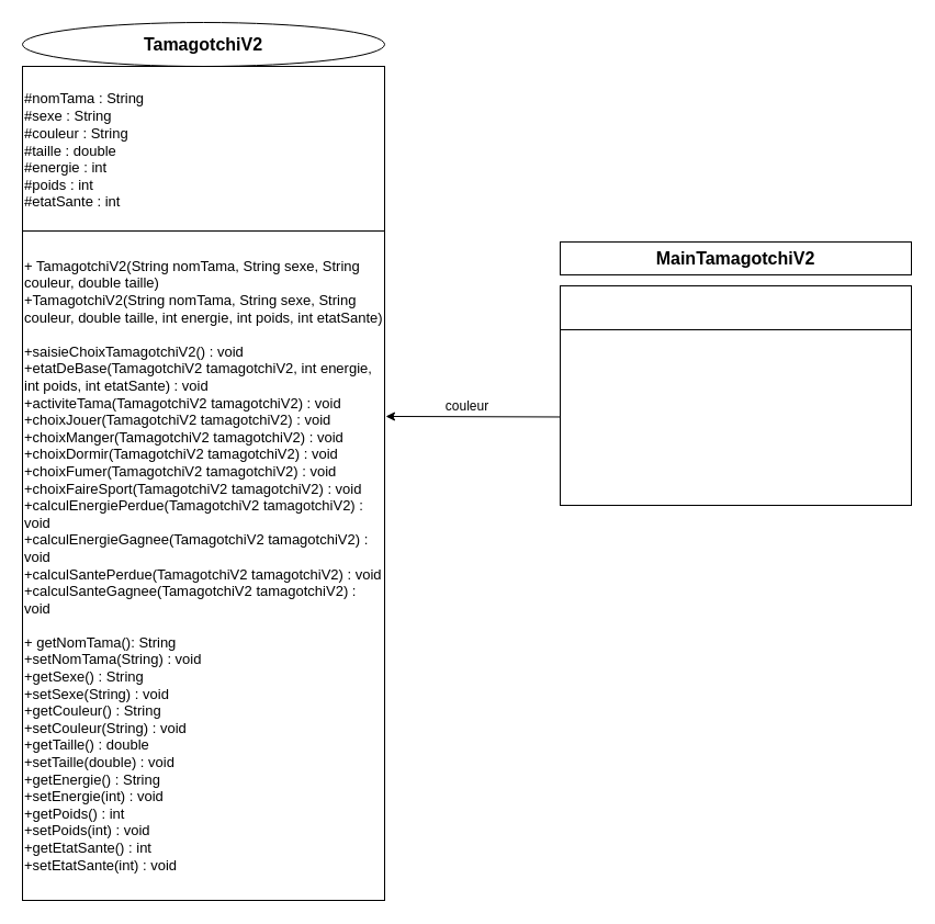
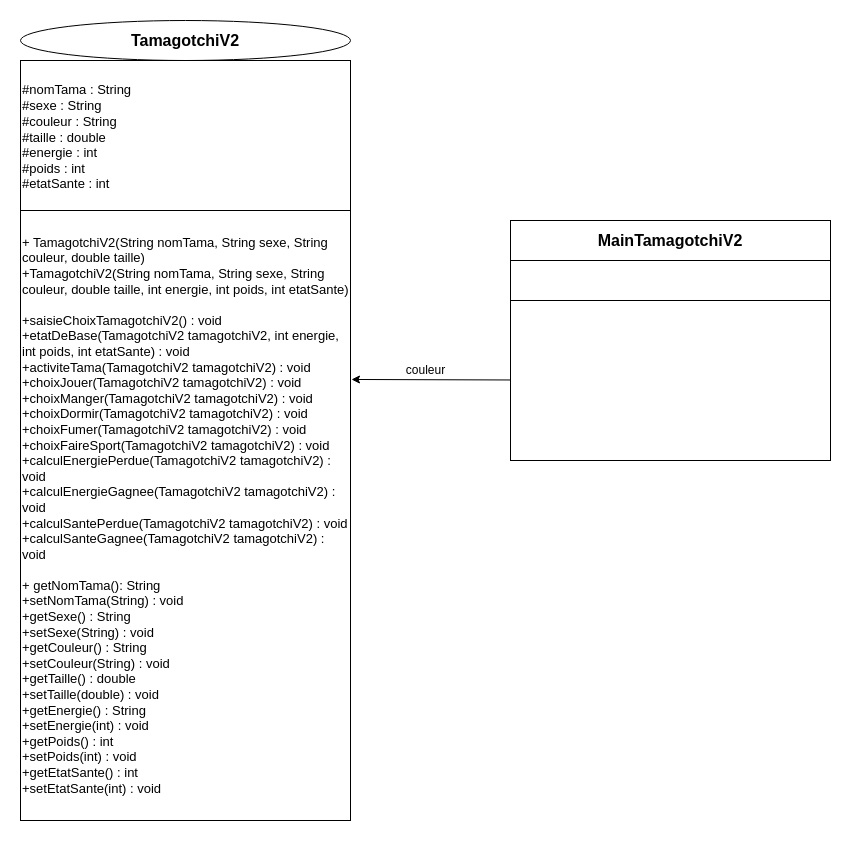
  <mxCell id="0" />
  <mxCell id="1" parent="0" />
  <mxCell id="2" value="&lt;b&gt;&lt;font style=&quot;font-size: 16px&quot;&gt;TamagotchiV2&lt;/font&gt;&lt;/b&gt;" style="ellipse;whiteSpace=wrap;html=1;" parent="1" vertex="1"><mxGeometry x="20" y="20" width="330" height="40" as="geometry" /></mxCell>
  <mxCell id="3" value="&lt;div&gt;&lt;span style=&quot;font-size: 13px&quot;&gt;#nomTama : String&lt;/span&gt;&lt;/div&gt;&lt;font style=&quot;font-size: 13px&quot;&gt;&lt;div&gt;&lt;span&gt;#sexe : String&lt;/span&gt;&lt;/div&gt;&lt;div&gt;&lt;span&gt;#couleur : String&lt;/span&gt;&lt;/div&gt;&lt;div&gt;&lt;span&gt;#taille : double&lt;/span&gt;&lt;/div&gt;&lt;div&gt;&lt;span&gt;#energie : int&lt;/span&gt;&lt;/div&gt;&lt;div&gt;&lt;span&gt;#poids : int&lt;/span&gt;&lt;/div&gt;&lt;div&gt;&lt;span&gt;#etatSante : int&lt;/span&gt;&lt;/div&gt;&lt;/font&gt;" style="rounded=0;whiteSpace=wrap;html=1;fontSize=16;align=left;" parent="1" vertex="1"><mxGeometry x="20" y="60" width="330" height="150" as="geometry" /></mxCell>
  <mxCell id="4" value="&lt;div&gt;&lt;span&gt;+ TamagotchiV2(String nomTama, String sexe, String couleur, double taille)&lt;/span&gt;&lt;/div&gt;&lt;div&gt;+TamagotchiV2(String nomTama, String sexe, String couleur, double taille, int energie, int poids, int etatSante)&lt;/div&gt;&lt;div&gt;&lt;br&gt;&lt;/div&gt;&lt;div&gt;+saisieChoixTamagotchiV2() : void&lt;/div&gt;&lt;div&gt;+etatDeBase(TamagotchiV2 tamagotchiV2, int energie, int poids, int etatSante) : void&lt;/div&gt;+activiteTama(TamagotchiV2 tamagotchiV2&lt;span&gt;) : void&lt;br&gt;&lt;/span&gt;+choixJouer(TamagotchiV2 tamagotchiV2) : void&lt;br&gt;+choixManger(TamagotchiV2 tamagotchiV2) : void&lt;br&gt;+choixDormir(TamagotchiV2 tamagotchiV2) : void&lt;br&gt;+choixFumer(TamagotchiV2 tamagotchiV2) : void&lt;br&gt;+choixFaireSport(TamagotchiV2 tamagotchiV2) : void&lt;br&gt;+calculEnergiePerdue(TamagotchiV2 tamagotchiV2) : void&lt;br&gt;+calculEnergieGagnee(TamagotchiV2 tamagotchiV2) : void&lt;br&gt;+calculSantePerdue(TamagotchiV2 tamagotchiV2) : void&lt;br&gt;+calculSanteGagnee(TamagotchiV2 tamagotchiV2) : void&lt;br&gt;&lt;br&gt;&lt;div&gt;&lt;span&gt;+ getNomTama(): String&lt;/span&gt;&lt;br&gt;&lt;span&gt;+setNomTama(String) : void&lt;/span&gt;&lt;br&gt;&lt;span&gt;+getSexe() : String&lt;/span&gt;&lt;br&gt;&lt;span&gt;+setSexe(String) : void&lt;/span&gt;&lt;br&gt;&lt;span&gt;+getCouleur() : String&lt;/span&gt;&lt;br&gt;&lt;span&gt;+setCouleur(String) : void&lt;/span&gt;&lt;br&gt;&lt;span&gt;+getTaille() : double&lt;/span&gt;&lt;br&gt;&lt;span&gt;+setTaille(double) : void&lt;/span&gt;&lt;br&gt;&lt;span&gt;+getEnergie() : String&lt;/span&gt;&lt;br&gt;&lt;span&gt;+setEnergie(int) : void&lt;/span&gt;&lt;br&gt;&lt;span&gt;+getPoids() : int&lt;/span&gt;&lt;br&gt;&lt;span&gt;+setPoids(int) : void&lt;/span&gt;&lt;br&gt;&lt;span&gt;+getEtatSante() : int&lt;/span&gt;&lt;br&gt;&lt;span&gt;+setEtatSante(int) : void&lt;/span&gt;&lt;br&gt;&lt;/div&gt;" style="rounded=0;whiteSpace=wrap;html=1;fontSize=13;align=left;" parent="1" vertex="1"><mxGeometry x="20" y="210" width="330" height="610" as="geometry" /></mxCell>
- <mxCell id="5" value="&lt;font style=&quot;font-size: 16px&quot;&gt;&lt;b&gt;MainTamagotchiV2&lt;/b&gt;&lt;/font&gt;" style="rounded=0;whiteSpace=wrap;html=1;fontSize=13;" parent="1" vertex="1"><mxGeometry x="510" y="220" width="320" height="30" as="geometry" /></mxCell>
+ <mxCell id="5" value="&lt;font style=&quot;font-size: 16px&quot;&gt;&lt;b&gt;MainTamagotchiV2&lt;/b&gt;&lt;/font&gt;" style="rounded=0;whiteSpace=wrap;html=1;fontSize=13;" parent="1" vertex="1"><mxGeometry x="510" y="220" width="320" height="40" as="geometry" /></mxCell>
  <mxCell id="6" value="" style="rounded=0;whiteSpace=wrap;html=1;fontSize=16;align=left;" parent="1" vertex="1"><mxGeometry x="510" y="260" width="320" height="40" as="geometry" /></mxCell>
  <mxCell id="7" value="" style="rounded=0;whiteSpace=wrap;html=1;fontSize=16;align=left;" parent="1" vertex="1"><mxGeometry x="510" y="300" width="320" height="160" as="geometry" /></mxCell>
  <mxCell id="8" value="" style="endArrow=classic;html=1;rounded=0;fontSize=16;entryX=1.003;entryY=0.277;entryDx=0;entryDy=0;entryPerimeter=0;" parent="1" source="7" target="4" edge="1"><mxGeometry width="50" height="50" relative="1" as="geometry"><mxPoint x="470" y="379" as="sourcePoint" /><mxPoint x="360" y="380" as="targetPoint" /></mxGeometry></mxCell>
  <mxCell id="9" value="couleur" style="text;html=1;align=center;verticalAlign=middle;resizable=0;points=[];autosize=1;strokeColor=none;fillColor=none;" vertex="1" parent="1"><mxGeometry x="390" y="360" width="70" height="20" as="geometry" /></mxCell>
